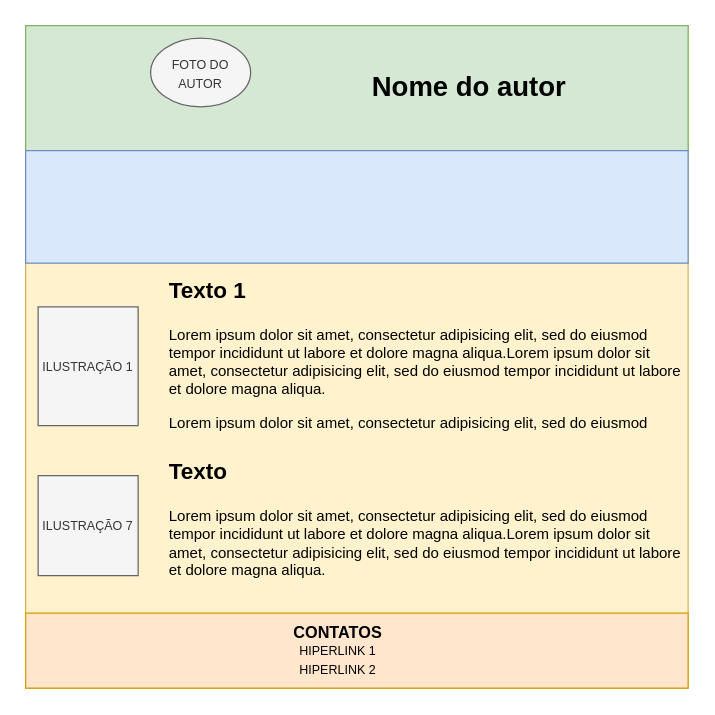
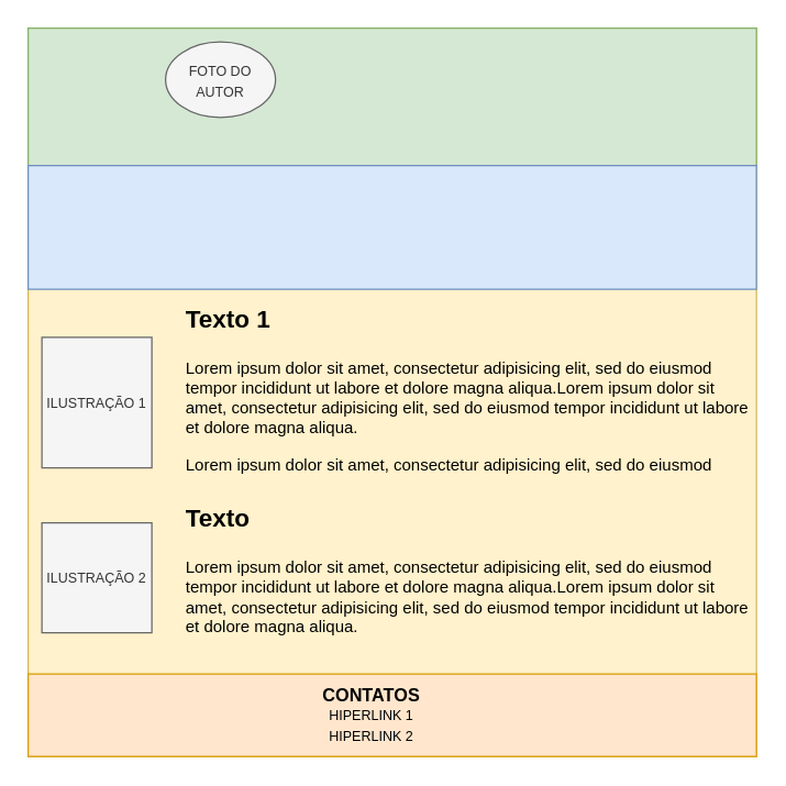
  <mxCell id="0" />
  <mxCell id="1" parent="0" />
  <mxCell id="2" value="" style="whiteSpace=wrap;html=1;aspect=fixed;fillColor=#fff2cc;strokeColor=#d6b656;" vertex="1" parent="1"><mxGeometry x="20" y="20" width="530" height="530" as="geometry" /></mxCell>
  <mxCell id="3" value="" style="rounded=0;whiteSpace=wrap;html=1;fillColor=#d5e8d4;strokeColor=#82b366;" vertex="1" parent="1"><mxGeometry x="20" y="20" width="530" height="100" as="geometry" /></mxCell>
  <mxCell id="4" value="&lt;font style=&quot;font-size: 10px;&quot;&gt;FOTO DO AUTOR&lt;/font&gt;" style="ellipse;whiteSpace=wrap;html=1;aspect=fixed;fillColor=#f5f5f5;fontColor=#333333;strokeColor=#666666;" vertex="1" parent="1"><mxGeometry x="120" y="30" width="80" height="55" as="geometry" /></mxCell>
  <mxCell id="5" value="" style="rounded=0;whiteSpace=wrap;html=1;fillColor=#dae8fc;strokeColor=#6c8ebf;" vertex="1" parent="1"><mxGeometry x="20" y="120" width="530" height="90" as="geometry" /></mxCell>
- <mxCell id="6" value="Nome do autor" style="text;html=1;strokeColor=none;fillColor=none;align=center;verticalAlign=middle;whiteSpace=wrap;rounded=0;fontSize=22;fontStyle=1" vertex="1" parent="1"><mxGeometry x="280" y="55" width="190" height="30" as="geometry" /></mxCell>
  <mxCell id="7" value="ILUSTRAÇÃO 1" style="whiteSpace=wrap;html=1;aspect=fixed;fillColor=#f5f5f5;fontColor=#333333;strokeColor=#666666;fontSize=10;" vertex="1" parent="1"><mxGeometry x="30" y="245" width="80" height="95" as="geometry" /></mxCell>
- <mxCell id="8" value="&lt;font style=&quot;font-size: 10px;&quot;&gt;ILUSTRAÇÃO 7&lt;/font&gt;" style="whiteSpace=wrap;html=1;aspect=fixed;fillColor=#f5f5f5;fontColor=#333333;strokeColor=#666666;" vertex="1" parent="1"><mxGeometry x="30" y="380" width="80" height="80" as="geometry" /></mxCell>
+ <mxCell id="8" value="&lt;font style=&quot;font-size: 10px;&quot;&gt;ILUSTRAÇÃO 2&lt;/font&gt;" style="whiteSpace=wrap;html=1;aspect=fixed;fillColor=#f5f5f5;fontColor=#333333;strokeColor=#666666;" vertex="1" parent="1"><mxGeometry x="30" y="380" width="80" height="80" as="geometry" /></mxCell>
  <mxCell id="9" value="" style="rounded=0;whiteSpace=wrap;html=1;fillColor=#ffe6cc;strokeColor=#d79b00;" vertex="1" parent="1"><mxGeometry x="20" y="490" width="530" height="60" as="geometry" /></mxCell>
  <mxCell id="10" value="&lt;h1 style=&quot;&quot;&gt;&lt;font style=&quot;font-size: 18px;&quot;&gt;Texto 1&lt;/font&gt;&lt;/h1&gt;Lorem ipsum dolor sit amet, consectetur adipisicing elit, sed do eiusmod tempor incididunt ut labore et dolore magna aliqua.Lorem ipsum dolor sit amet, consectetur adipisicing elit, sed do eiusmod tempor incididunt ut labore et dolore magna aliqua.&lt;p&gt;Lorem ipsum dolor sit amet, consectetur adipisicing elit, sed do eiusmod tempor incididunt ut labore et dolore magna aliqua.&lt;br&gt;&lt;/p&gt;" style="text;html=1;strokeColor=none;fillColor=none;spacing=5;spacingTop=-20;whiteSpace=wrap;overflow=hidden;rounded=0;" vertex="1" parent="1"><mxGeometry x="130" y="210" width="420" height="135" as="geometry" /></mxCell>
  <mxCell id="11" value="&lt;h1 style=&quot;&quot;&gt;&lt;/h1&gt;&lt;h1 style=&quot;border-color: var(--border-color);&quot;&gt;&lt;font style=&quot;border-color: var(--border-color); font-size: 18px;&quot;&gt;Texto&amp;nbsp;&lt;/font&gt;&lt;/h1&gt;Lorem ipsum dolor sit amet, consectetur adipisicing elit, sed do eiusmod tempor incididunt ut labore et dolore magna aliqua.Lorem ipsum dolor sit amet, consectetur adipisicing elit, sed do eiusmod tempor incididunt ut labore et dolore magna aliqua." style="text;html=1;strokeColor=none;fillColor=none;spacing=5;spacingTop=-20;whiteSpace=wrap;overflow=hidden;rounded=0;" vertex="1" parent="1"><mxGeometry x="130" y="355" width="420" height="135" as="geometry" /></mxCell>
  <mxCell id="12" value="CONTATOS" style="text;html=1;strokeColor=none;fillColor=none;align=center;verticalAlign=middle;whiteSpace=wrap;rounded=0;fontStyle=1;fontSize=13;" vertex="1" parent="1"><mxGeometry x="240" y="490" width="60" height="30" as="geometry" /></mxCell>
  <mxCell id="13" value="HIPERLINK 1" style="text;html=1;strokeColor=none;fillColor=none;align=center;verticalAlign=middle;whiteSpace=wrap;rounded=0;fontStyle=0;fontSize=10;" vertex="1" parent="1"><mxGeometry x="225" y="505" width="90" height="30" as="geometry" /></mxCell>
  <mxCell id="14" value="HIPERLINK 2" style="text;html=1;strokeColor=none;fillColor=none;align=center;verticalAlign=middle;whiteSpace=wrap;rounded=0;fontStyle=0;fontSize=10;" vertex="1" parent="1"><mxGeometry x="225" y="520" width="90" height="30" as="geometry" /></mxCell>
